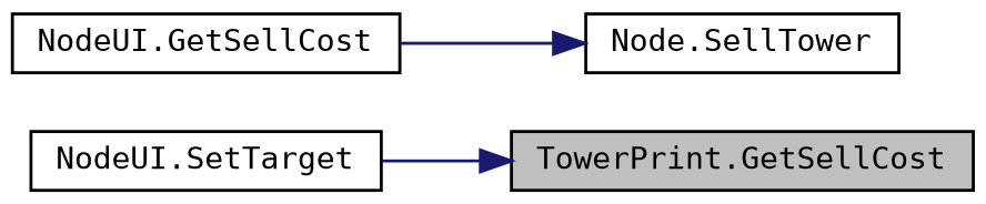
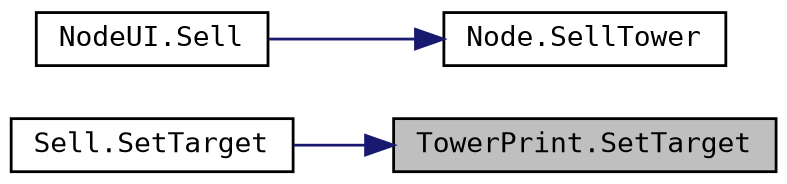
  digraph {
    fontname="DejaVu Sans Mono"
    rankdir=RL
    node [color=black fillcolor=white fontname="DejaVu Sans Mono" fontsize=10 shape=record style=filled]
    edge [color=midnightblue dir=back fontname="DejaVu Sans Mono" fontsize=10 labelfontname=Helvetica labelfontsize=10 style=solid]
-   n1 [fillcolor=grey75 fontcolor=black height=0.2 label="TowerPrint.GetSellCost" width=0.4]
-   n2 [height=0.2 label="NodeUI.SetTarget" width=0.4]
+   n1 [fillcolor=grey75 fontcolor=black height=0.2 label="TowerPrint.SetTarget" width=0.4]
+   n2 [height=0.2 label="Sell.SetTarget" width=0.4]
    n3 [height=0.2 label="Node.SellTower" width=0.4]
-   n4 [height=0.2 label="NodeUI.GetSellCost" width=0.4]
+   n4 [height=0.2 label="NodeUI.Sell" width=0.4]
    n1 -> n2
    n3 -> n4
  }
